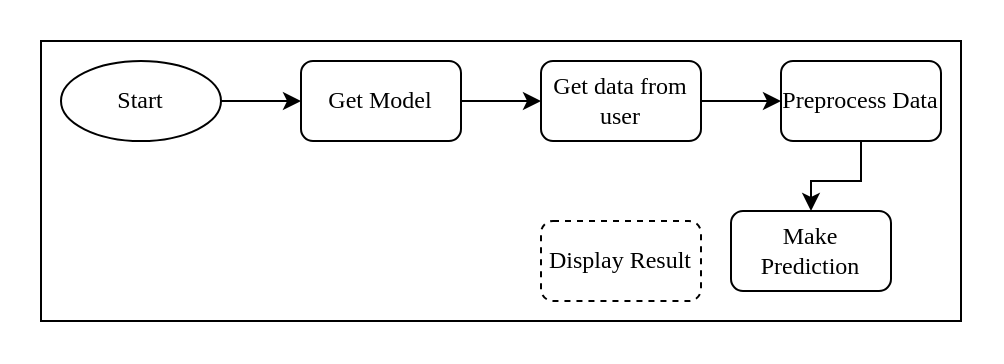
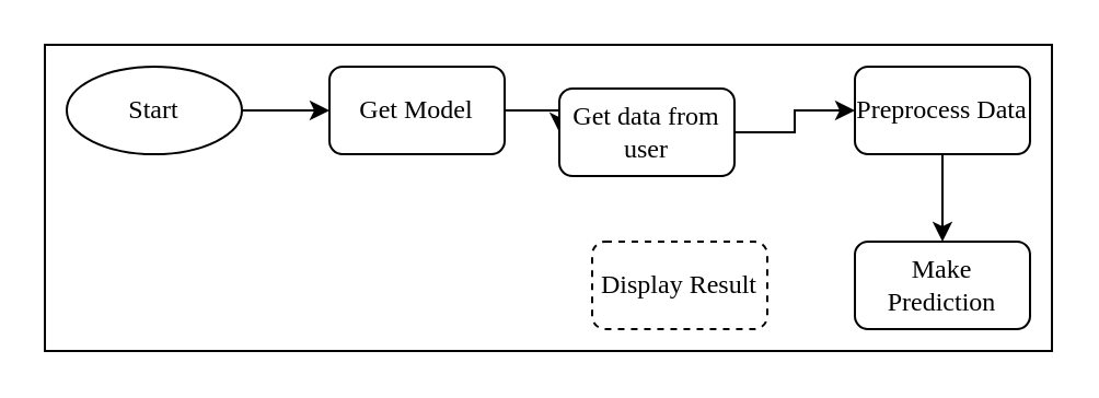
  <mxCell id="0" />
  <mxCell id="1" parent="0" />
  <mxCell id="2" value="" style="rounded=0;whiteSpace=wrap;html=1;fontFamily=Times New Roman;" vertex="1" parent="1"><mxGeometry x="20" y="20" width="460" height="140" as="geometry" /></mxCell>
  <mxCell id="3" style="edgeStyle=orthogonalEdgeStyle;rounded=0;orthogonalLoop=1;jettySize=auto;html=1;exitX=1;exitY=0.5;exitDx=0;exitDy=0;entryX=0;entryY=0.5;entryDx=0;entryDy=0;fontFamily=Times New Roman;" edge="1" parent="1" source="4" target="6"><mxGeometry relative="1" as="geometry" /></mxCell>
  <mxCell id="4" value="Start" style="ellipse;whiteSpace=wrap;html=1;fontFamily=Times New Roman;" vertex="1" parent="1"><mxGeometry x="30" y="30" width="80" height="40" as="geometry" /></mxCell>
  <mxCell id="5" style="edgeStyle=orthogonalEdgeStyle;rounded=0;orthogonalLoop=1;jettySize=auto;html=1;exitX=1;exitY=0.5;exitDx=0;exitDy=0;entryX=0;entryY=0.5;entryDx=0;entryDy=0;fontFamily=Times New Roman;" edge="1" parent="1" source="6" target="8"><mxGeometry relative="1" as="geometry" /></mxCell>
  <mxCell id="6" value="Get Model" style="rounded=1;whiteSpace=wrap;html=1;fontFamily=Times New Roman;" vertex="1" parent="1"><mxGeometry x="150" y="30" width="80" height="40" as="geometry" /></mxCell>
  <mxCell id="7" style="edgeStyle=orthogonalEdgeStyle;rounded=0;orthogonalLoop=1;jettySize=auto;html=1;exitX=1;exitY=0.5;exitDx=0;exitDy=0;entryX=0;entryY=0.5;entryDx=0;entryDy=0;fontFamily=Times New Roman;" edge="1" parent="1" source="8" target="10"><mxGeometry relative="1" as="geometry" /></mxCell>
- <mxCell id="8" value="Get data from user" style="rounded=1;whiteSpace=wrap;html=1;fontFamily=Times New Roman;" vertex="1" parent="1"><mxGeometry x="270" y="30" width="80" height="40" as="geometry" /></mxCell>
+ <mxCell id="8" value="Get data from user" style="rounded=1;whiteSpace=wrap;html=1;fontFamily=Times New Roman;" vertex="1" parent="1"><mxGeometry x="255" y="40" width="80" height="40" as="geometry" /></mxCell>
  <mxCell id="9" style="edgeStyle=orthogonalEdgeStyle;rounded=0;orthogonalLoop=1;jettySize=auto;html=1;exitX=0.5;exitY=1;exitDx=0;exitDy=0;entryX=0.5;entryY=0;entryDx=0;entryDy=0;fontFamily=Times New Roman;" edge="1" parent="1" source="10" target="11"><mxGeometry relative="1" as="geometry" /></mxCell>
  <mxCell id="10" value="Preprocess Data" style="rounded=1;whiteSpace=wrap;html=1;fontFamily=Times New Roman;" vertex="1" parent="1"><mxGeometry x="390" y="30" width="80" height="40" as="geometry" /></mxCell>
- <mxCell id="11" value="Make Prediction" style="rounded=1;whiteSpace=wrap;html=1;fontFamily=Times New Roman;" vertex="1" parent="1"><mxGeometry x="365" y="105" width="80" height="40" as="geometry" /></mxCell>
+ <mxCell id="11" value="Make Prediction" style="rounded=1;whiteSpace=wrap;html=1;fontFamily=Times New Roman;" vertex="1" parent="1"><mxGeometry x="390" y="110" width="80" height="40" as="geometry" /></mxCell>
  <mxCell id="12" value="Display Result" style="rounded=1;whiteSpace=wrap;html=1;fontFamily=Times New Roman;dashed=1;" vertex="1" parent="1"><mxGeometry x="270" y="110" width="80" height="40" as="geometry" /></mxCell>
